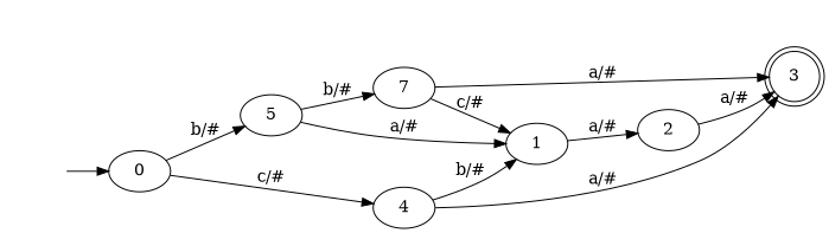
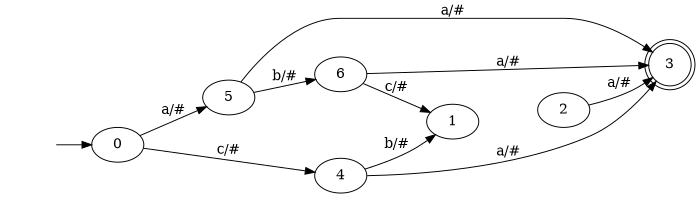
  digraph {
    rankdir=LR
    "" [shape=none]
    0
    5
    4
    3 [shape=doublecircle]
-   6 [label=7]
+   6
    1
    2
    "" -> 0
-   0 -> 5 [label="b/#"]
+   0 -> 5 [label="a/#"]
    0 -> 4 [label="c/#"]
-   5 -> 1 [label="a/#"]
+   5 -> 3 [label="a/#"]
    5 -> 6 [label="b/#"]
    4 -> 3 [label="a/#"]
    4 -> 1 [label="b/#"]
    6 -> 3 [label="a/#"]
    6 -> 1 [label="c/#"]
-   1 -> 2 [label="a/#"]
    2 -> 3 [label="a/#"]
  }
